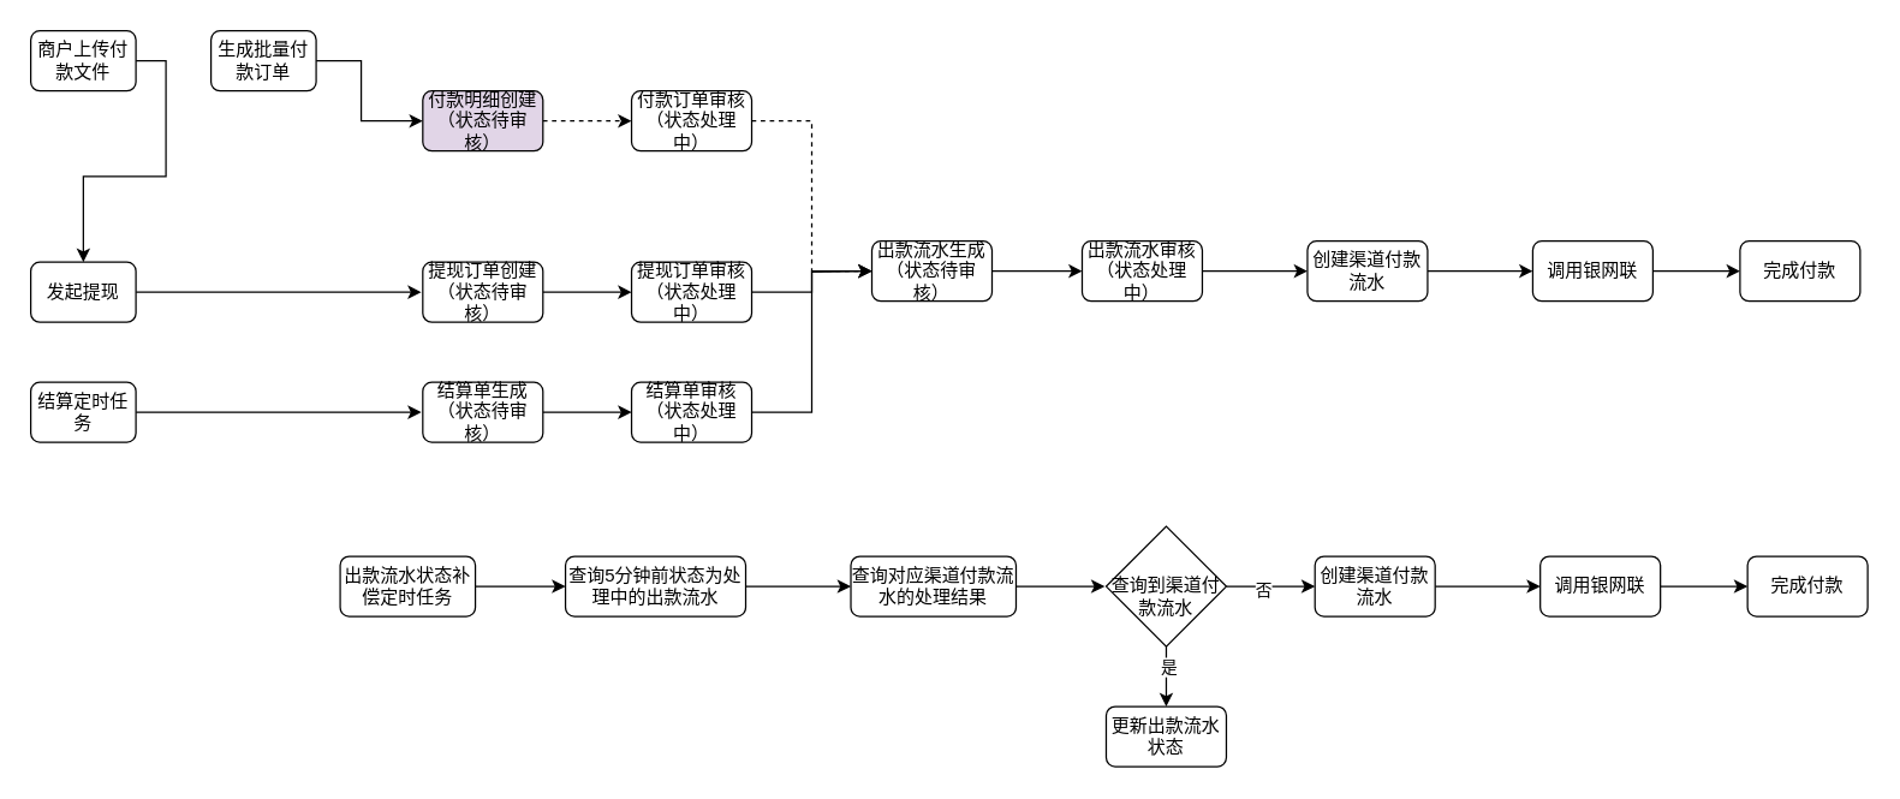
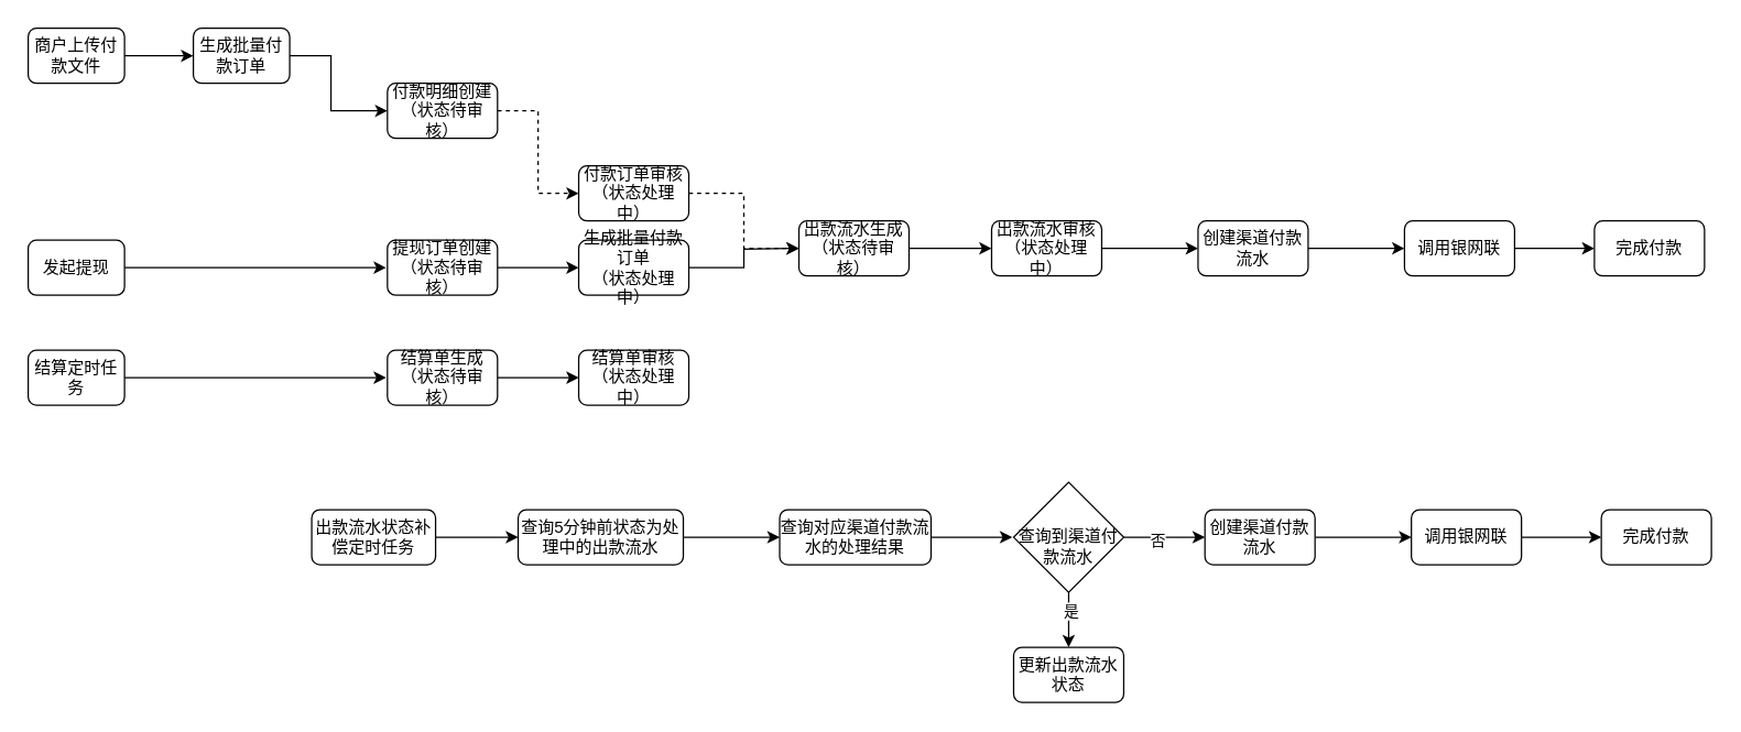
  <mxCell id="0" />
  <mxCell id="1" parent="0" />
  <mxCell id="2" style="edgeStyle=orthogonalEdgeStyle;rounded=0;orthogonalLoop=1;jettySize=auto;html=1;exitX=1;exitY=0.5;exitDx=0;exitDy=0;entryX=0;entryY=0.5;entryDx=0;entryDy=0;dashed=1;" edge="1" parent="1" source="3" target="9"><mxGeometry relative="1" as="geometry" /></mxCell>
- <mxCell id="3" value="付款明细创建&lt;br&gt;（状态待审核）" style="rounded=1;whiteSpace=wrap;html=1;fillColor=#e1d5e7;" vertex="1" parent="1"><mxGeometry x="281" y="60" width="80" height="40" as="geometry" /></mxCell>
- <mxCell id="4" style="edgeStyle=orthogonalEdgeStyle;rounded=0;orthogonalLoop=1;jettySize=auto;html=1;exitX=1;exitY=0.5;exitDx=0;exitDy=0;" edge="1" parent="1" source="5" target="11"><mxGeometry relative="1" as="geometry" /></mxCell>
+ <mxCell id="3" value="付款明细创建&lt;br&gt;（状态待审核）" style="rounded=1;whiteSpace=wrap;html=1;" vertex="1" parent="1"><mxGeometry x="281" y="60" width="80" height="40" as="geometry" /></mxCell>
+ <mxCell id="4" style="edgeStyle=orthogonalEdgeStyle;rounded=0;orthogonalLoop=1;jettySize=auto;html=1;exitX=1;exitY=0.5;exitDx=0;exitDy=0;entryX=0;entryY=0.5;entryDx=0;entryDy=0;" edge="1" parent="1" source="5" target="7"><mxGeometry relative="1" as="geometry" /></mxCell>
  <mxCell id="5" value="商户上传付款文件" style="rounded=1;whiteSpace=wrap;html=1;" vertex="1" parent="1"><mxGeometry x="20" y="20" width="70" height="40" as="geometry" /></mxCell>
  <mxCell id="6" style="edgeStyle=orthogonalEdgeStyle;rounded=0;orthogonalLoop=1;jettySize=auto;html=1;exitX=1;exitY=0.5;exitDx=0;exitDy=0;entryX=0;entryY=0.5;entryDx=0;entryDy=0;" edge="1" parent="1" source="7" target="3"><mxGeometry relative="1" as="geometry"><Array as="points"><mxPoint x="240" y="40" /><mxPoint x="240" y="80" /></Array></mxGeometry></mxCell>
  <mxCell id="7" value="生成批量付款订单" style="rounded=1;whiteSpace=wrap;html=1;" vertex="1" parent="1"><mxGeometry x="140" y="20" width="70" height="40" as="geometry" /></mxCell>
  <mxCell id="8" style="edgeStyle=orthogonalEdgeStyle;rounded=0;orthogonalLoop=1;jettySize=auto;html=1;exitX=1;exitY=0.5;exitDx=0;exitDy=0;entryX=0;entryY=0.5;entryDx=0;entryDy=0;dashed=1;" edge="1" parent="1" source="9" target="23"><mxGeometry relative="1" as="geometry" /></mxCell>
- <mxCell id="9" value="付款订单审核&lt;br&gt;（状态处理中）" style="rounded=1;whiteSpace=wrap;html=1;" vertex="1" parent="1"><mxGeometry x="420" y="60" width="80" height="40" as="geometry" /></mxCell>
+ <mxCell id="9" value="付款订单审核&lt;br&gt;（状态处理中）" style="rounded=1;whiteSpace=wrap;html=1;" vertex="1" parent="1"><mxGeometry x="420" y="120" width="80" height="40" as="geometry" /></mxCell>
  <mxCell id="10" style="edgeStyle=orthogonalEdgeStyle;rounded=0;orthogonalLoop=1;jettySize=auto;html=1;exitX=1;exitY=0.5;exitDx=0;exitDy=0;" edge="1" parent="1" source="11"><mxGeometry relative="1" as="geometry"><mxPoint x="280" y="194" as="targetPoint" /></mxGeometry></mxCell>
  <mxCell id="11" value="发起提现" style="rounded=1;whiteSpace=wrap;html=1;" vertex="1" parent="1"><mxGeometry x="20" y="174" width="70" height="40" as="geometry" /></mxCell>
  <mxCell id="12" style="edgeStyle=orthogonalEdgeStyle;rounded=0;orthogonalLoop=1;jettySize=auto;html=1;exitX=1;exitY=0.5;exitDx=0;exitDy=0;entryX=0;entryY=0.5;entryDx=0;entryDy=0;" edge="1" parent="1" source="13" target="15"><mxGeometry relative="1" as="geometry" /></mxCell>
  <mxCell id="13" value="提现订单创建&lt;br&gt;（状态待审核）" style="rounded=1;whiteSpace=wrap;html=1;" vertex="1" parent="1"><mxGeometry x="281" y="174" width="80" height="40" as="geometry" /></mxCell>
  <mxCell id="14" style="edgeStyle=orthogonalEdgeStyle;rounded=0;orthogonalLoop=1;jettySize=auto;html=1;exitX=1;exitY=0.5;exitDx=0;exitDy=0;" edge="1" parent="1" source="15"><mxGeometry relative="1" as="geometry"><mxPoint x="580" y="180" as="targetPoint" /></mxGeometry></mxCell>
- <mxCell id="15" value="提现订单审核&lt;br&gt;（状态处理中）" style="rounded=1;whiteSpace=wrap;html=1;" vertex="1" parent="1"><mxGeometry x="420" y="174" width="80" height="40" as="geometry" /></mxCell>
+ <mxCell id="15" value="生成批量付款订单&lt;br&gt;（状态处理中）" style="rounded=1;whiteSpace=wrap;html=1;" vertex="1" parent="1"><mxGeometry x="420" y="174" width="80" height="40" as="geometry" /></mxCell>
  <mxCell id="16" style="edgeStyle=orthogonalEdgeStyle;rounded=0;orthogonalLoop=1;jettySize=auto;html=1;exitX=1;exitY=0.5;exitDx=0;exitDy=0;" edge="1" parent="1" source="17"><mxGeometry relative="1" as="geometry"><mxPoint x="280" y="274" as="targetPoint" /></mxGeometry></mxCell>
  <mxCell id="17" value="结算定时任务" style="rounded=1;whiteSpace=wrap;html=1;" vertex="1" parent="1"><mxGeometry x="20" y="254" width="70" height="40" as="geometry" /></mxCell>
  <mxCell id="18" style="edgeStyle=orthogonalEdgeStyle;rounded=0;orthogonalLoop=1;jettySize=auto;html=1;exitX=1;exitY=0.5;exitDx=0;exitDy=0;entryX=0;entryY=0.5;entryDx=0;entryDy=0;" edge="1" parent="1" source="19" target="21"><mxGeometry relative="1" as="geometry" /></mxCell>
  <mxCell id="19" value="结算单生成&lt;br&gt;（状态待审核）" style="rounded=1;whiteSpace=wrap;html=1;" vertex="1" parent="1"><mxGeometry x="281" y="254" width="80" height="40" as="geometry" /></mxCell>
- <mxCell id="20" style="edgeStyle=orthogonalEdgeStyle;rounded=0;orthogonalLoop=1;jettySize=auto;html=1;exitX=1;exitY=0.5;exitDx=0;exitDy=0;entryX=0;entryY=0.5;entryDx=0;entryDy=0;" edge="1" parent="1" source="21" target="23"><mxGeometry relative="1" as="geometry"><mxPoint x="580" y="180" as="targetPoint" /></mxGeometry></mxCell>
  <mxCell id="21" value="结算单审核&lt;br&gt;（状态处理中）" style="rounded=1;whiteSpace=wrap;html=1;" vertex="1" parent="1"><mxGeometry x="420" y="254" width="80" height="40" as="geometry" /></mxCell>
  <mxCell id="22" style="edgeStyle=orthogonalEdgeStyle;rounded=0;orthogonalLoop=1;jettySize=auto;html=1;exitX=1;exitY=0.5;exitDx=0;exitDy=0;entryX=0;entryY=0.5;entryDx=0;entryDy=0;" edge="1" parent="1" source="23" target="25"><mxGeometry relative="1" as="geometry" /></mxCell>
  <mxCell id="23" value="出款流水生成&lt;br&gt;（状态待审核）" style="rounded=1;whiteSpace=wrap;html=1;" vertex="1" parent="1"><mxGeometry x="580" y="160" width="80" height="40" as="geometry" /></mxCell>
  <mxCell id="24" style="edgeStyle=orthogonalEdgeStyle;rounded=0;orthogonalLoop=1;jettySize=auto;html=1;exitX=1;exitY=0.5;exitDx=0;exitDy=0;entryX=0;entryY=0.5;entryDx=0;entryDy=0;" edge="1" parent="1" source="25" target="27"><mxGeometry relative="1" as="geometry" /></mxCell>
  <mxCell id="25" value="出款流水审核&lt;br&gt;（状态处理中）" style="rounded=1;whiteSpace=wrap;html=1;" vertex="1" parent="1"><mxGeometry x="720" y="160" width="80" height="40" as="geometry" /></mxCell>
  <mxCell id="26" style="edgeStyle=orthogonalEdgeStyle;rounded=0;orthogonalLoop=1;jettySize=auto;html=1;exitX=1;exitY=0.5;exitDx=0;exitDy=0;entryX=0;entryY=0.5;entryDx=0;entryDy=0;" edge="1" parent="1" source="27" target="29"><mxGeometry relative="1" as="geometry" /></mxCell>
  <mxCell id="27" value="创建渠道付款流水" style="rounded=1;whiteSpace=wrap;html=1;" vertex="1" parent="1"><mxGeometry x="870" y="160" width="80" height="40" as="geometry" /></mxCell>
  <mxCell id="28" style="edgeStyle=orthogonalEdgeStyle;rounded=0;orthogonalLoop=1;jettySize=auto;html=1;exitX=1;exitY=0.5;exitDx=0;exitDy=0;entryX=0;entryY=0.5;entryDx=0;entryDy=0;" edge="1" parent="1" source="29" target="30"><mxGeometry relative="1" as="geometry" /></mxCell>
  <mxCell id="29" value="调用银网联" style="rounded=1;whiteSpace=wrap;html=1;" vertex="1" parent="1"><mxGeometry x="1020" y="160" width="80" height="40" as="geometry" /></mxCell>
  <mxCell id="30" value="完成付款" style="rounded=1;whiteSpace=wrap;html=1;" vertex="1" parent="1"><mxGeometry x="1158" y="160" width="80" height="40" as="geometry" /></mxCell>
  <mxCell id="31" style="edgeStyle=orthogonalEdgeStyle;rounded=0;orthogonalLoop=1;jettySize=auto;html=1;exitX=1;exitY=0.5;exitDx=0;exitDy=0;entryX=0;entryY=0.5;entryDx=0;entryDy=0;" edge="1" parent="1" source="32" target="34"><mxGeometry relative="1" as="geometry" /></mxCell>
  <mxCell id="32" value="出款流水状态补偿定时任务" style="rounded=1;whiteSpace=wrap;html=1;" vertex="1" parent="1"><mxGeometry x="226" y="370" width="90" height="40" as="geometry" /></mxCell>
  <mxCell id="33" style="edgeStyle=orthogonalEdgeStyle;rounded=0;orthogonalLoop=1;jettySize=auto;html=1;exitX=1;exitY=0.5;exitDx=0;exitDy=0;entryX=0;entryY=0.5;entryDx=0;entryDy=0;" edge="1" parent="1" source="34" target="36"><mxGeometry relative="1" as="geometry" /></mxCell>
  <mxCell id="34" value="查询5分钟前状态为处理中的出款流水" style="rounded=1;whiteSpace=wrap;html=1;" vertex="1" parent="1"><mxGeometry x="376" y="370" width="120" height="40" as="geometry" /></mxCell>
  <mxCell id="35" style="edgeStyle=orthogonalEdgeStyle;rounded=0;orthogonalLoop=1;jettySize=auto;html=1;exitX=1;exitY=0.5;exitDx=0;exitDy=0;" edge="1" parent="1" source="36"><mxGeometry relative="1" as="geometry"><mxPoint x="735" y="390" as="targetPoint" /></mxGeometry></mxCell>
  <mxCell id="36" value="查询对应渠道付款流水的处理结果" style="rounded=1;whiteSpace=wrap;html=1;" vertex="1" parent="1"><mxGeometry x="566" y="370" width="110" height="40" as="geometry" /></mxCell>
  <mxCell id="37" style="edgeStyle=orthogonalEdgeStyle;rounded=0;orthogonalLoop=1;jettySize=auto;html=1;entryX=0;entryY=0.5;entryDx=0;entryDy=0;" edge="1" parent="1" source="41" target="44"><mxGeometry relative="1" as="geometry" /></mxCell>
  <mxCell id="38" value="否" style="edgeLabel;html=1;align=center;verticalAlign=middle;resizable=0;points=[];" vertex="1" connectable="0" parent="37"><mxGeometry x="-0.17" y="-2" relative="1" as="geometry"><mxPoint as="offset" /></mxGeometry></mxCell>
  <mxCell id="39" style="edgeStyle=orthogonalEdgeStyle;rounded=0;orthogonalLoop=1;jettySize=auto;html=1;exitX=0.5;exitY=1;exitDx=0;exitDy=0;entryX=0.5;entryY=0;entryDx=0;entryDy=0;" edge="1" parent="1" source="41" target="42"><mxGeometry relative="1" as="geometry" /></mxCell>
  <mxCell id="40" value="是" style="edgeLabel;html=1;align=center;verticalAlign=middle;resizable=0;points=[];" vertex="1" connectable="0" parent="39"><mxGeometry x="-0.333" y="1" relative="1" as="geometry"><mxPoint as="offset" /></mxGeometry></mxCell>
  <mxCell id="41" value="&lt;div&gt;&lt;br&gt;&lt;/div&gt;查询到渠道付款流水" style="rhombus;whiteSpace=wrap;html=1;" vertex="1" parent="1"><mxGeometry x="736" y="350" width="80" height="80" as="geometry" /></mxCell>
  <mxCell id="42" value="更新出款流水状态" style="rounded=1;whiteSpace=wrap;html=1;" vertex="1" parent="1"><mxGeometry x="736" y="470" width="80" height="40" as="geometry" /></mxCell>
  <mxCell id="43" style="edgeStyle=orthogonalEdgeStyle;rounded=0;orthogonalLoop=1;jettySize=auto;html=1;exitX=1;exitY=0.5;exitDx=0;exitDy=0;entryX=0;entryY=0.5;entryDx=0;entryDy=0;" edge="1" source="44" target="46" parent="1"><mxGeometry relative="1" as="geometry" /></mxCell>
  <mxCell id="44" value="创建渠道付款流水" style="rounded=1;whiteSpace=wrap;html=1;" vertex="1" parent="1"><mxGeometry x="875" y="370" width="80" height="40" as="geometry" /></mxCell>
  <mxCell id="45" style="edgeStyle=orthogonalEdgeStyle;rounded=0;orthogonalLoop=1;jettySize=auto;html=1;exitX=1;exitY=0.5;exitDx=0;exitDy=0;entryX=0;entryY=0.5;entryDx=0;entryDy=0;" edge="1" source="46" target="47" parent="1"><mxGeometry relative="1" as="geometry" /></mxCell>
  <mxCell id="46" value="调用银网联" style="rounded=1;whiteSpace=wrap;html=1;" vertex="1" parent="1"><mxGeometry x="1025" y="370" width="80" height="40" as="geometry" /></mxCell>
  <mxCell id="47" value="完成付款" style="rounded=1;whiteSpace=wrap;html=1;" vertex="1" parent="1"><mxGeometry x="1163" y="370" width="80" height="40" as="geometry" /></mxCell>
